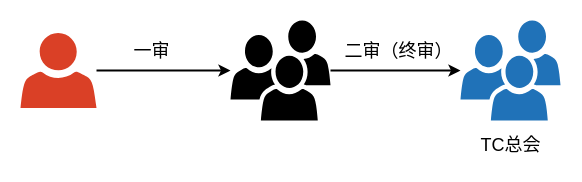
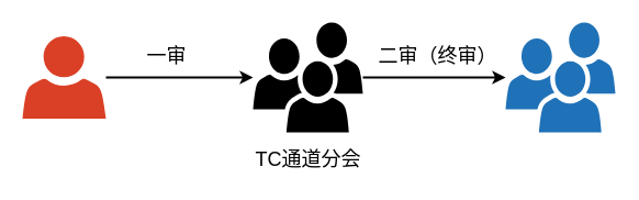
  <mxCell id="0" />
  <mxCell id="1" parent="0" />
  <mxCell id="2" style="edgeStyle=orthogonalEdgeStyle;rounded=0;orthogonalLoop=1;jettySize=auto;html=1;fontSize=18;strokeWidth=2;" edge="1" parent="1" source="4" target="6"><mxGeometry relative="1" as="geometry" /></mxCell>
  <mxCell id="3" value="二审（终审）" style="edgeLabel;html=1;align=center;verticalAlign=middle;resizable=0;points=[];fontSize=18;" vertex="1" connectable="0" parent="2"><mxGeometry x="0.031" y="3" relative="1" as="geometry"><mxPoint y="-17" as="offset" /></mxGeometry></mxCell>
  <mxCell id="4" value="" style="sketch=0;pointerEvents=1;shadow=0;dashed=0;html=1;strokeColor=none;labelPosition=center;verticalLabelPosition=bottom;verticalAlign=top;outlineConnect=0;align=center;shape=mxgraph.office.users.users;fillColor=#000000;fontSize=18;" vertex="1" parent="1"><mxGeometry x="230" y="20" width="100" height="100" as="geometry" /></mxCell>
+ <mxCell id="5" value="TC通道分会" style="text;html=1;align=center;verticalAlign=middle;resizable=0;points=[];autosize=1;strokeColor=none;fillColor=none;fontSize=18;" vertex="1" parent="1"><mxGeometry x="225" y="130" width="110" height="30" as="geometry" /></mxCell>
  <mxCell id="6" value="" style="sketch=0;pointerEvents=1;shadow=0;dashed=0;html=1;strokeColor=none;labelPosition=center;verticalLabelPosition=bottom;verticalAlign=top;outlineConnect=0;align=center;shape=mxgraph.office.users.users;fillColor=#2072B8;fontSize=18;" vertex="1" parent="1"><mxGeometry x="460" y="20" width="100" height="100" as="geometry" /></mxCell>
- <mxCell id="7" value="TC总会" style="text;html=1;align=center;verticalAlign=middle;resizable=0;points=[];autosize=1;strokeColor=none;fillColor=none;fontSize=18;" vertex="1" parent="1"><mxGeometry x="470" y="130" width="80" height="30" as="geometry" /></mxCell>
  <mxCell id="8" style="edgeStyle=orthogonalEdgeStyle;rounded=0;orthogonalLoop=1;jettySize=auto;html=1;fontSize=18;strokeWidth=2;" edge="1" parent="1" source="10" target="4"><mxGeometry relative="1" as="geometry" /></mxCell>
  <mxCell id="9" value="一审" style="edgeLabel;html=1;align=center;verticalAlign=middle;resizable=0;points=[];fontSize=18;" vertex="1" connectable="0" parent="8"><mxGeometry x="-0.537" y="-2" relative="1" as="geometry"><mxPoint x="23" y="-22" as="offset" /></mxGeometry></mxCell>
  <mxCell id="10" value="" style="sketch=0;pointerEvents=1;shadow=0;dashed=0;html=1;strokeColor=none;labelPosition=center;verticalLabelPosition=bottom;verticalAlign=top;outlineConnect=0;align=center;shape=mxgraph.office.users.user;fillColor=#DA4026;fontSize=18;" vertex="1" parent="1"><mxGeometry x="20" y="32.5" width="76" height="75" as="geometry" /></mxCell>
